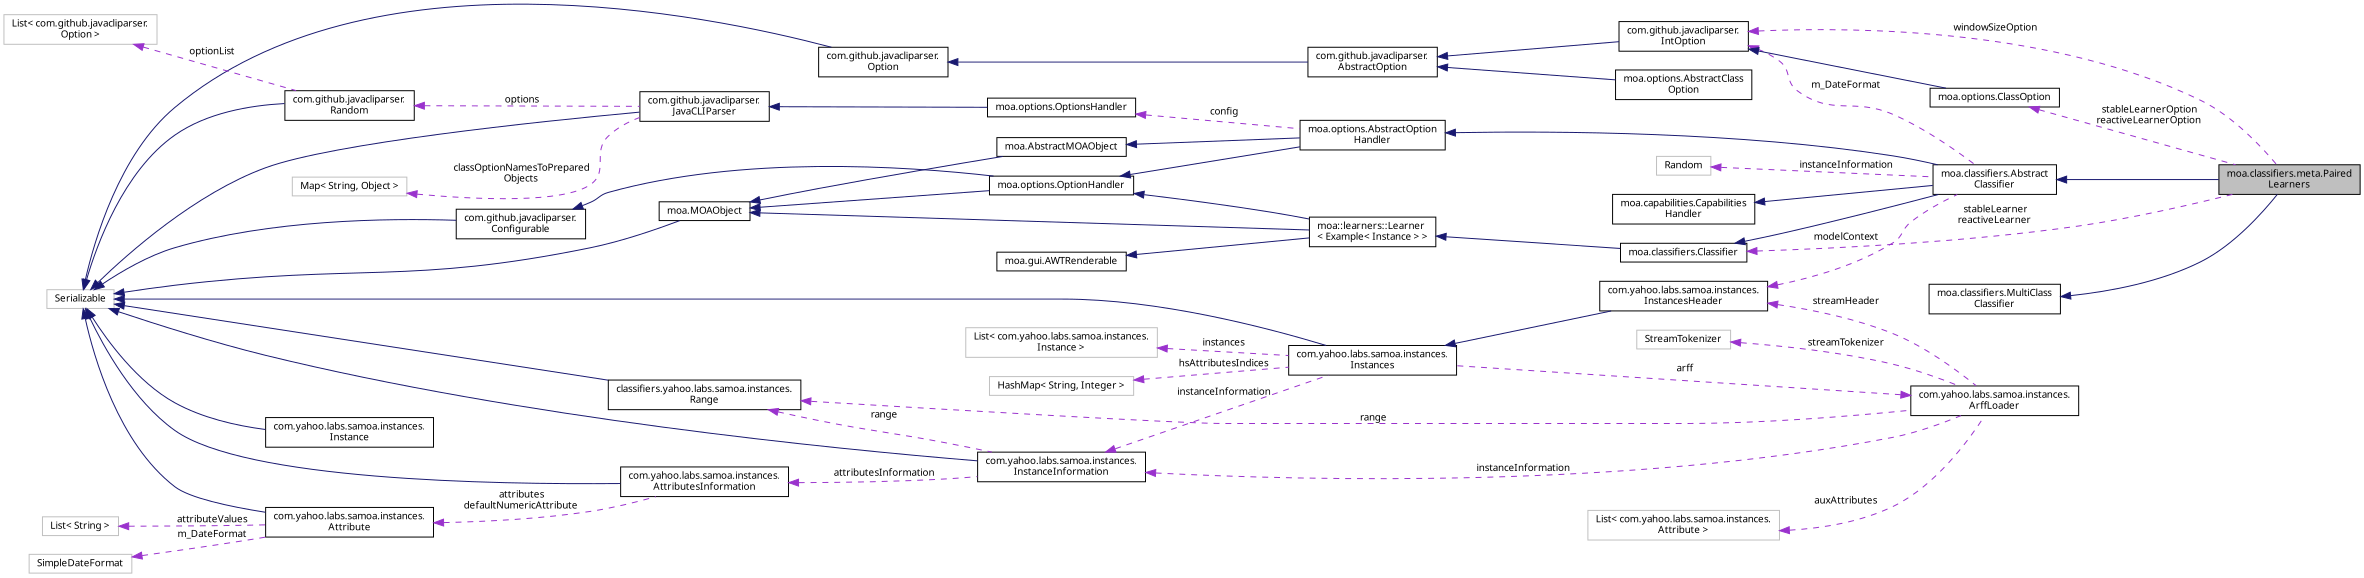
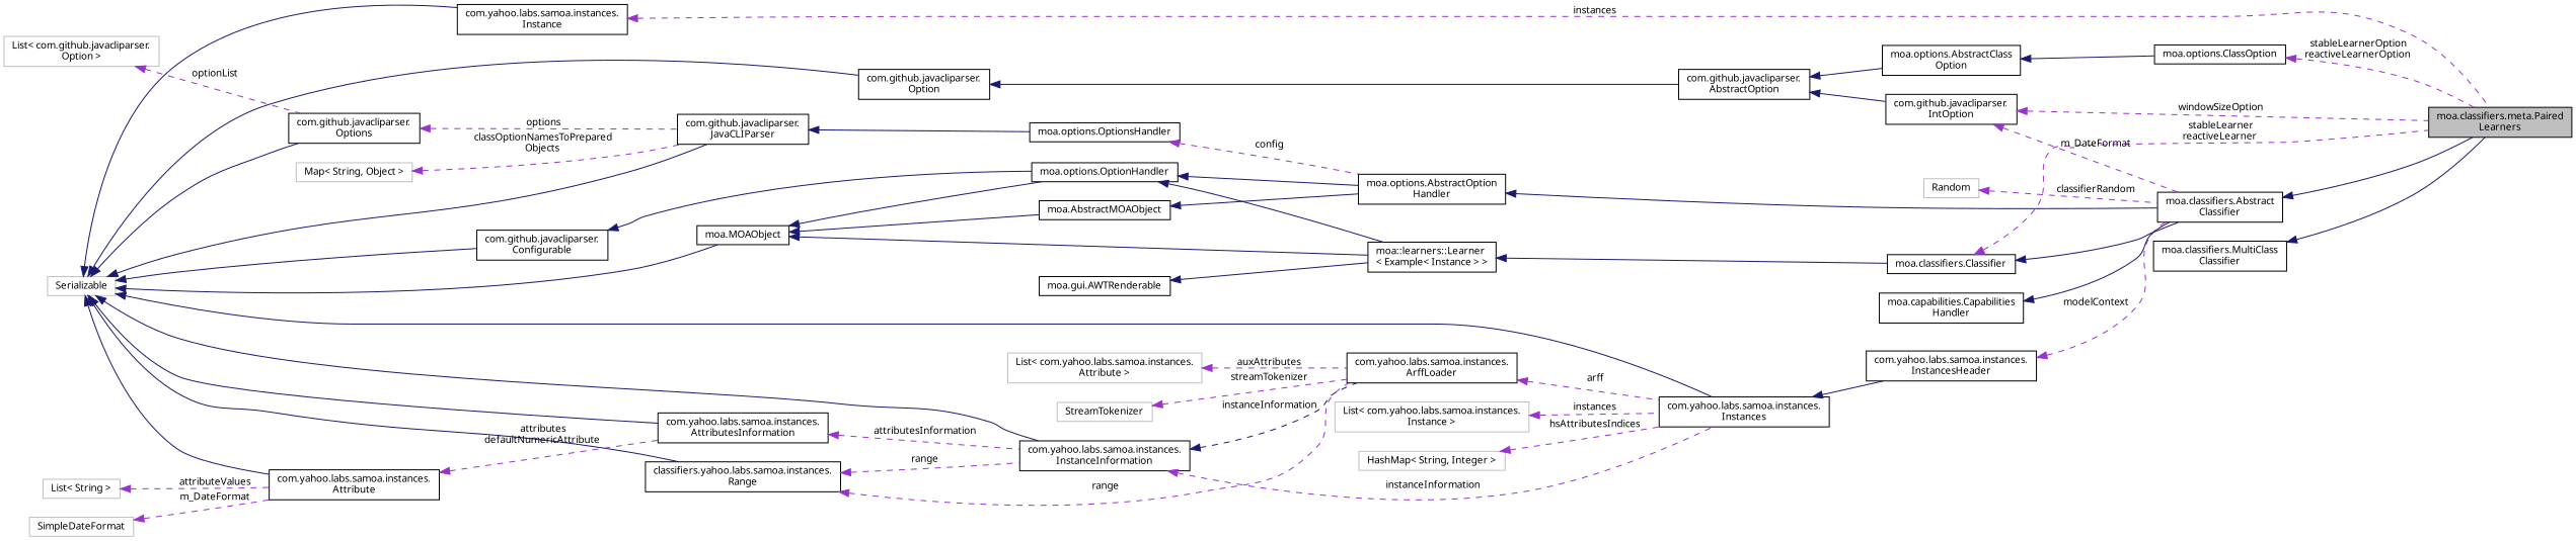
  digraph {
    fontname="Noto Sans"
    rankdir=LR
    node [color=black fillcolor=white fontname="Noto Sans" fontsize=10 shape=record style=filled]
    edge [color=midnightblue dir=back fontname="Noto Sans" fontsize=10 labelfontname=Helvetica labelfontsize=10 style=solid]
    n1 [fillcolor=grey75 fontcolor=black height=0.2 label="moa.classifiers.meta.Paired\lLearners" width=0.4]
    n2 [height=0.2 label="moa.classifiers.Abstract\lClassifier" width=0.4]
    n3 [height=0.2 label="moa.options.AbstractOption\lHandler" width=0.4]
    n4 [height=0.2 label="moa.AbstractMOAObject" width=0.4]
    n5 [height=0.2 label="moa.MOAObject" width=0.4]
    n6 [height=0.2 label="moa.options.OptionHandler" width=0.4]
    n7 [height=0.2 label="moa::learners::Learner\l\< Example\< Instance \> \>" width=0.4]
    n8 [height=0.2 label="moa.classifiers.Classifier" width=0.4]
    n9 [color=grey75 height=0.2 label=Serializable width=0.4]
    n10 [height=0.2 label="com.github.javacliparser.\lConfigurable" width=0.4]
    n11 [height=0.2 label="com.github.javacliparser.\lJavaCLIParser" width=0.4]
-   n12 [height=0.2 label="com.github.javacliparser.\lRandom" width=0.4]
+   n12 [height=0.2 label="com.github.javacliparser.\lOptions" width=0.4]
    n13 [height=0.2 label="com.yahoo.labs.samoa.instances.\lInstances" width=0.4]
    n14 [height=0.2 label="com.yahoo.labs.samoa.instances.\lInstanceInformation" width=0.4]
    n15 [height=0.2 label="com.yahoo.labs.samoa.instances.\lAttributesInformation" width=0.4]
    n16 [height=0.2 label="com.yahoo.labs.samoa.instances.\lAttribute" width=0.4]
    n17 [height=0.2 label="classifiers.yahoo.labs.samoa.instances.\lRange" width=0.4]
    n18 [height=0.2 label="com.github.javacliparser.\lOption" width=0.4]
    n19 [height=0.2 label="com.yahoo.labs.samoa.instances.\lInstance" width=0.4]
    n20 [height=0.2 label="moa.options.OptionsHandler" width=0.4]
    n21 [height=0.2 label="com.yahoo.labs.samoa.instances.\lInstancesHeader" width=0.4]
    n22 [height=0.2 label="com.yahoo.labs.samoa.instances.\lArffLoader" width=0.4]
    n23 [height=0.2 label="com.github.javacliparser.\lAbstractOption" width=0.4]
    n24 [color=grey75 height=0.2 label="List\< com.github.javacliparser.\lOption \>" width=0.4]
    n25 [color=grey75 height=0.2 label="Map\< String, Object \>" width=0.4]
    n26 [height=0.2 label="moa.gui.AWTRenderable" width=0.4]
    n27 [height=0.2 label="moa.capabilities.Capabilities\lHandler" width=0.4]
    n28 [color=grey75 height=0.2 label="List\< com.yahoo.labs.samoa.instances.\lAttribute \>" width=0.4]
    n29 [color=grey75 height=0.2 label="List\< String \>" width=0.4]
    n30 [color=grey75 height=0.2 label=SimpleDateFormat width=0.4]
    n31 [color=grey75 height=0.2 label=StreamTokenizer width=0.4]
    n32 [color=grey75 height=0.2 label="List\< com.yahoo.labs.samoa.instances.\lInstance \>" width=0.4]
    n33 [color=grey75 height=0.2 label="HashMap\< String, Integer \>" width=0.4]
    n34 [height=0.2 label="com.github.javacliparser.\lIntOption" width=0.4]
    n35 [height=0.2 label="moa.options.AbstractClass\lOption" width=0.4]
    n36 [height=0.2 label="moa.options.ClassOption" width=0.4]
    n37 [color=grey75 height=0.2 label=Random width=0.4]
    n38 [height=0.2 label="moa.classifiers.MultiClass\lClassifier" width=0.4]
    n2 -> n1
    n3 -> n2
    n4 -> n3
    n5 -> n4
    n5 -> n6
    n5 -> n7
    n6 -> n3
    n6 -> n7
    n7 -> n8
    n8 -> n1 [color=darkorchid3 label=" stableLearner\nreactiveLearner" style=dashed]
    n8 -> n2
    n9 -> n5
    n9 -> n10
    n9 -> n11
    n9 -> n12
    n9 -> n13
    n9 -> n14
    n9 -> n15
    n9 -> n16
    n9 -> n17
    n9 -> n18
    n9 -> n19
    n10 -> n6
    n11 -> n20
    n12 -> n11 [color=darkorchid3 label=" options" style=dashed]
    n13 -> n21
    n14 -> n13 [color=darkorchid3 label=" instanceInformation" style=dashed]
-   n14 -> n22 [color=darkorchid3 label=" instanceInformation" style=dashed]
+   n14 -> n22 [label=" instanceInformation" style=dashed]
    n15 -> n14 [color=darkorchid3 label=" attributesInformation" style=dashed]
    n16 -> n15 [color=darkorchid3 label=" attributes\ndefaultNumericAttribute" style=dashed]
    n17 -> n14 [color=darkorchid3 label=" range" style=dashed]
    n17 -> n22 [color=darkorchid3 label=" range" style=dashed]
    n18 -> n23
+   n19 -> n1 [color=darkorchid3 label=" instances" style=dashed]
    n20 -> n3 [color=darkorchid3 label=" config" style=dashed]
    n21 -> n2 [color=darkorchid3 label=" modelContext" style=dashed]
-   n21 -> n22 [color=darkorchid3 label=" streamHeader" style=dashed]
    n22 -> n13 [color=darkorchid3 label=" arff" style=dashed]
    n23 -> n34
    n23 -> n35
    n24 -> n12 [color=darkorchid3 label=" optionList" style=dashed]
    n25 -> n11 [color=darkorchid3 label=" classOptionNamesToPrepared\lObjects" style=dashed]
    n26 -> n7
    n27 -> n2
    n28 -> n22 [color=darkorchid3 label=" auxAttributes" style=dashed]
    n29 -> n16 [color=darkorchid3 label=" attributeValues" style=dashed]
    n30 -> n16 [color=darkorchid3 label=" m_DateFormat" style=dashed]
    n31 -> n22 [color=darkorchid3 label=" streamTokenizer" style=dashed]
    n32 -> n13 [color=darkorchid3 label=" instances" style=dashed]
    n33 -> n13 [color=darkorchid3 label=" hsAttributesIndices" style=dashed]
    n34 -> n1 [color=darkorchid3 label=" windowSizeOption" style=dashed]
    n34 -> n2 [color=darkorchid3 label=" m_DateFormat" style=dashed]
-   n34 -> n36
+   n35 -> n36
    n36 -> n1 [color=darkorchid3 label=" stableLearnerOption\nreactiveLearnerOption" style=dashed]
-   n37 -> n2 [color=darkorchid3 label=" instanceInformation" style=dashed]
+   n37 -> n2 [color=darkorchid3 label=" classifierRandom" style=dashed]
    n38 -> n1
  }
